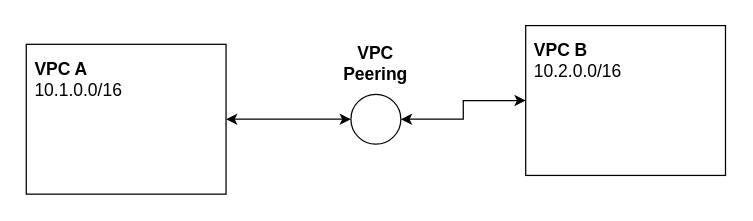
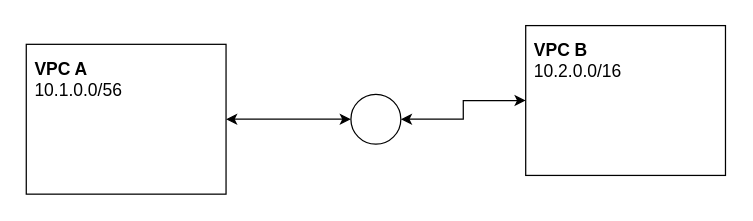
  <mxCell id="0" />
  <mxCell id="1" parent="0" />
- <mxCell id="2" value="&lt;b&gt;VPC A&lt;/b&gt;&lt;div style=&quot;font-size: 14px;&quot;&gt;&lt;span style=&quot;background-color: initial;&quot;&gt;10.1.0.0/16&lt;/span&gt;&lt;br&gt;&lt;/div&gt;" style="rounded=0;whiteSpace=wrap;html=1;fontSize=14;verticalAlign=top;align=left;spacing=7.874;" vertex="1" parent="1"><mxGeometry x="20" y="35" width="160" height="120" as="geometry" /></mxCell>
+ <mxCell id="2" value="&lt;b&gt;VPC A&lt;/b&gt;&lt;div style=&quot;font-size: 14px;&quot;&gt;&lt;span style=&quot;background-color: initial;&quot;&gt;10.1.0.0/56&lt;/span&gt;&lt;br&gt;&lt;/div&gt;" style="rounded=0;whiteSpace=wrap;html=1;fontSize=14;verticalAlign=top;align=left;spacing=7.874;" vertex="1" parent="1"><mxGeometry x="20" y="35" width="160" height="120" as="geometry" /></mxCell>
  <mxCell id="3" value="&lt;b&gt;VPC B&lt;/b&gt;&lt;div style=&quot;font-size: 14px;&quot;&gt;&lt;span style=&quot;background-color: initial;&quot;&gt;10.2.0.0/16&lt;/span&gt;&lt;br&gt;&lt;/div&gt;" style="rounded=0;whiteSpace=wrap;html=1;fontSize=14;verticalAlign=top;align=left;spacing=7.874;" vertex="1" parent="1"><mxGeometry x="420" y="20" width="160" height="120" as="geometry" /></mxCell>
  <mxCell id="4" value="" style="edgeStyle=orthogonalEdgeStyle;rounded=0;orthogonalLoop=1;jettySize=auto;html=1;startArrow=classic;startFill=1;" edge="1" parent="1" source="6" target="3"><mxGeometry relative="1" as="geometry" /></mxCell>
  <mxCell id="5" value="" style="edgeStyle=orthogonalEdgeStyle;rounded=0;orthogonalLoop=1;jettySize=auto;html=1;startArrow=classic;startFill=1;" edge="1" parent="1" source="6" target="2"><mxGeometry relative="1" as="geometry" /></mxCell>
  <mxCell id="6" value="" style="ellipse;whiteSpace=wrap;html=1;" vertex="1" parent="1"><mxGeometry x="280" y="75" width="40" height="40" as="geometry" /></mxCell>
- <mxCell id="7" value="VPC&lt;br style=&quot;font-size: 14px;&quot;&gt;Peering" style="text;html=1;align=center;verticalAlign=middle;whiteSpace=wrap;rounded=0;fontSize=14;fontStyle=1" vertex="1" parent="1"><mxGeometry x="270" y="35" width="60" height="30" as="geometry" /></mxCell>
